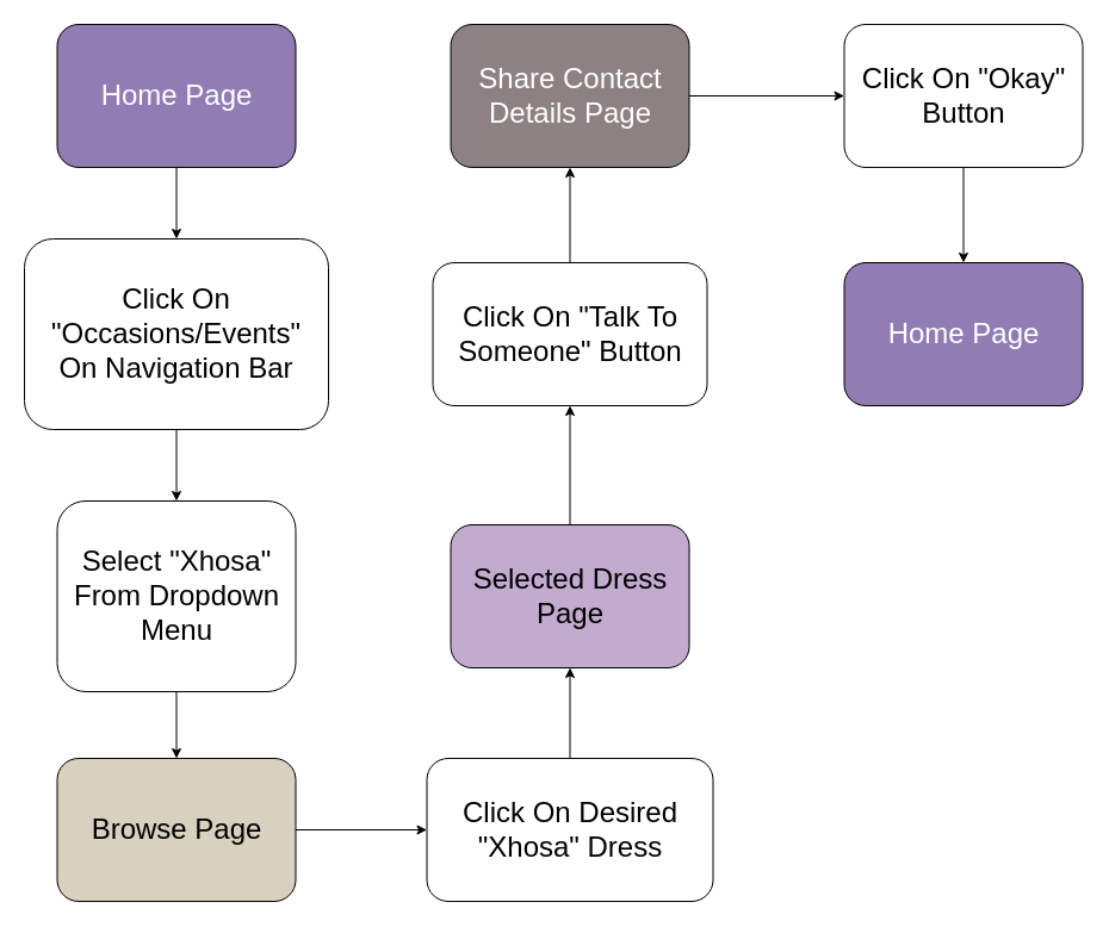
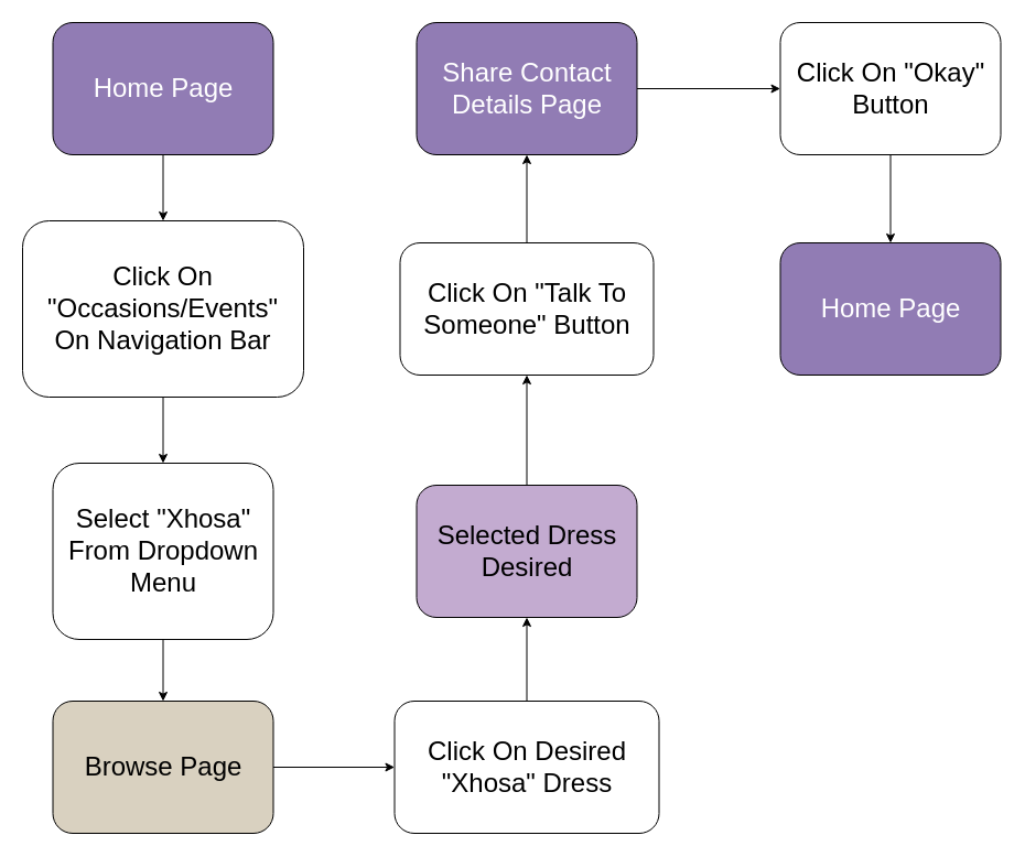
  <mxCell id="0" />
  <mxCell id="1" parent="0" />
  <mxCell id="2" style="edgeStyle=orthogonalEdgeStyle;rounded=0;orthogonalLoop=1;jettySize=auto;html=1;entryX=0.5;entryY=0;entryDx=0;entryDy=0;" edge="1" parent="1" source="3" target="5"><mxGeometry relative="1" as="geometry" /></mxCell>
  <mxCell id="3" value="&lt;font color=&quot;#ffffff&quot; style=&quot;font-size: 24px;&quot;&gt;Home Page&lt;/font&gt;" style="rounded=1;whiteSpace=wrap;html=1;fillColor=#917CB4;" vertex="1" parent="1"><mxGeometry x="47.5" y="20" width="200" height="120" as="geometry" /></mxCell>
  <mxCell id="4" style="edgeStyle=orthogonalEdgeStyle;rounded=0;orthogonalLoop=1;jettySize=auto;html=1;" edge="1" parent="1" source="5" target="7"><mxGeometry relative="1" as="geometry" /></mxCell>
  <mxCell id="5" value="&lt;font style=&quot;font-size: 24px;&quot;&gt;Click On &quot;Occasions/Events&quot;&lt;br&gt;On Navigation Bar&lt;br&gt;&lt;/font&gt;" style="rounded=1;whiteSpace=wrap;html=1;" vertex="1" parent="1"><mxGeometry x="20" y="200" width="255" height="160" as="geometry" /></mxCell>
  <mxCell id="6" style="edgeStyle=orthogonalEdgeStyle;rounded=0;orthogonalLoop=1;jettySize=auto;html=1;exitX=0.5;exitY=1;exitDx=0;exitDy=0;entryX=0.5;entryY=0;entryDx=0;entryDy=0;" edge="1" parent="1" source="7" target="9"><mxGeometry relative="1" as="geometry" /></mxCell>
  <mxCell id="7" value="&lt;font style=&quot;font-size: 24px;&quot;&gt;Select &quot;Xhosa&quot; From Dropdown Menu&lt;/font&gt;" style="rounded=1;whiteSpace=wrap;html=1;" vertex="1" parent="1"><mxGeometry x="47.5" y="420" width="200" height="160" as="geometry" /></mxCell>
  <mxCell id="8" style="edgeStyle=orthogonalEdgeStyle;rounded=0;orthogonalLoop=1;jettySize=auto;html=1;exitX=1;exitY=0.5;exitDx=0;exitDy=0;entryX=0;entryY=0.5;entryDx=0;entryDy=0;" edge="1" parent="1" source="9" target="11"><mxGeometry relative="1" as="geometry" /></mxCell>
  <mxCell id="9" value="&lt;font style=&quot;font-size: 24px;&quot;&gt;Browse Page&lt;/font&gt;" style="rounded=1;whiteSpace=wrap;html=1;fillColor=#D9D1C0;" vertex="1" parent="1"><mxGeometry x="47.5" y="636" width="200" height="120" as="geometry" /></mxCell>
  <mxCell id="10" style="edgeStyle=orthogonalEdgeStyle;rounded=0;orthogonalLoop=1;jettySize=auto;html=1;exitX=0.5;exitY=0;exitDx=0;exitDy=0;entryX=0.5;entryY=1;entryDx=0;entryDy=0;" edge="1" parent="1" source="11" target="13"><mxGeometry relative="1" as="geometry" /></mxCell>
  <mxCell id="11" value="&lt;font style=&quot;font-size: 24px;&quot;&gt;Click On Desired &quot;Xhosa&quot; Dress&lt;/font&gt;" style="rounded=1;whiteSpace=wrap;html=1;" vertex="1" parent="1"><mxGeometry x="357.5" y="636" width="240" height="120" as="geometry" /></mxCell>
  <mxCell id="12" style="edgeStyle=orthogonalEdgeStyle;rounded=0;orthogonalLoop=1;jettySize=auto;html=1;exitX=0.5;exitY=0;exitDx=0;exitDy=0;" edge="1" parent="1" source="13" target="15"><mxGeometry relative="1" as="geometry" /></mxCell>
- <mxCell id="13" value="&lt;font style=&quot;font-size: 24px;&quot;&gt;Selected Dress Page&lt;/font&gt;" style="rounded=1;whiteSpace=wrap;html=1;fillColor=#C3ABD0;" vertex="1" parent="1"><mxGeometry x="377.5" y="440" width="200" height="120" as="geometry" /></mxCell>
+ <mxCell id="13" value="&lt;font style=&quot;font-size: 24px;&quot;&gt;Selected Dress Desired&lt;/font&gt;" style="rounded=1;whiteSpace=wrap;html=1;fillColor=#C3ABD0;" vertex="1" parent="1"><mxGeometry x="377.5" y="440" width="200" height="120" as="geometry" /></mxCell>
  <mxCell id="14" style="edgeStyle=orthogonalEdgeStyle;rounded=0;orthogonalLoop=1;jettySize=auto;html=1;exitX=0.5;exitY=0;exitDx=0;exitDy=0;" edge="1" parent="1" source="15" target="17"><mxGeometry relative="1" as="geometry" /></mxCell>
  <mxCell id="15" value="&lt;font style=&quot;font-size: 24px;&quot;&gt;Click On &quot;Talk To Someone&quot; Button&lt;/font&gt;" style="rounded=1;whiteSpace=wrap;html=1;" vertex="1" parent="1"><mxGeometry x="362.5" y="220" width="230" height="120" as="geometry" /></mxCell>
  <mxCell id="16" style="edgeStyle=orthogonalEdgeStyle;rounded=0;orthogonalLoop=1;jettySize=auto;html=1;entryX=0;entryY=0.5;entryDx=0;entryDy=0;" edge="1" parent="1" source="17" target="19"><mxGeometry relative="1" as="geometry" /></mxCell>
- <mxCell id="17" value="&lt;font color=&quot;#ffffff&quot; style=&quot;font-size: 24px;&quot;&gt;Share Contact Details Page&lt;/font&gt;" style="rounded=1;whiteSpace=wrap;html=1;fillColor=#8E8182;" vertex="1" parent="1"><mxGeometry x="377.5" y="20" width="200" height="120" as="geometry" /></mxCell>
+ <mxCell id="17" value="&lt;font color=&quot;#ffffff&quot; style=&quot;font-size: 24px;&quot;&gt;Share Contact Details Page&lt;/font&gt;" style="rounded=1;whiteSpace=wrap;html=1;fillColor=#917cb4;" vertex="1" parent="1"><mxGeometry x="377.5" y="20" width="200" height="120" as="geometry" /></mxCell>
  <mxCell id="18" style="edgeStyle=orthogonalEdgeStyle;rounded=0;orthogonalLoop=1;jettySize=auto;html=1;" edge="1" parent="1" source="19" target="20"><mxGeometry relative="1" as="geometry" /></mxCell>
  <mxCell id="19" value="&lt;font style=&quot;font-size: 24px;&quot;&gt;Click On &quot;Okay&quot; Button&lt;/font&gt;" style="rounded=1;whiteSpace=wrap;html=1;" vertex="1" parent="1"><mxGeometry x="707.5" y="20" width="200" height="120" as="geometry" /></mxCell>
  <mxCell id="20" value="&lt;font color=&quot;#ffffff&quot; style=&quot;font-size: 24px;&quot;&gt;Home Page&lt;/font&gt;" style="rounded=1;whiteSpace=wrap;html=1;fillColor=#917CB4;" vertex="1" parent="1"><mxGeometry x="707.5" y="220" width="200" height="120" as="geometry" /></mxCell>
